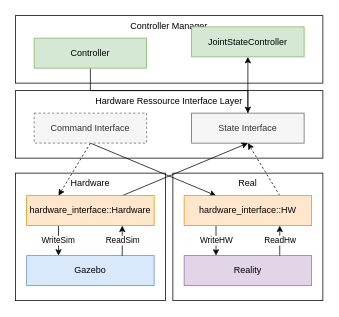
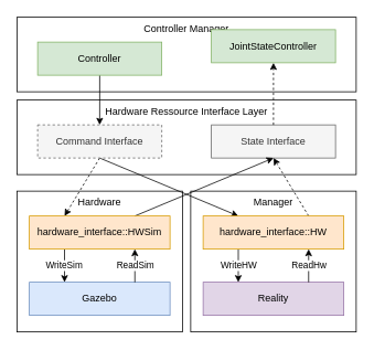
  <mxCell id="0" />
  <mxCell id="1" parent="0" />
  <mxCell id="2" value="Hardware" style="rounded=0;whiteSpace=wrap;html=1;verticalAlign=top;" vertex="1" parent="1"><mxGeometry x="20" y="230" width="200" height="170" as="geometry" /></mxCell>
- <mxCell id="3" value="Real" style="rounded=0;whiteSpace=wrap;html=1;verticalAlign=top;" vertex="1" parent="1"><mxGeometry x="230" y="230" width="200" height="170" as="geometry" /></mxCell>
+ <mxCell id="3" value="Manager" style="rounded=0;whiteSpace=wrap;html=1;verticalAlign=top;" vertex="1" parent="1"><mxGeometry x="230" y="230" width="200" height="170" as="geometry" /></mxCell>
  <mxCell id="4" value="Hardware Ressource Interface Layer" style="rounded=0;whiteSpace=wrap;html=1;verticalAlign=top;" vertex="1" parent="1"><mxGeometry x="20" y="120" width="410" height="90" as="geometry" /></mxCell>
  <mxCell id="5" value="Gazebo" style="rounded=0;whiteSpace=wrap;html=1;fillColor=#dae8fc;strokeColor=#6c8ebf;" vertex="1" parent="1"><mxGeometry x="35" y="340" width="170" height="40" as="geometry" /></mxCell>
  <mxCell id="6" value="Reality" style="rounded=0;whiteSpace=wrap;html=1;fillColor=#e1d5e7;strokeColor=#9673a6;" vertex="1" parent="1"><mxGeometry x="245" y="340" width="170" height="40" as="geometry" /></mxCell>
  <mxCell id="7" style="rounded=0;orthogonalLoop=1;jettySize=auto;html=1;exitX=0.5;exitY=1;exitDx=0;exitDy=0;entryX=0.25;entryY=0;entryDx=0;entryDy=0;elbow=vertical;dashed=1;" edge="1" parent="1" source="9" target="19"><mxGeometry relative="1" as="geometry" /></mxCell>
  <mxCell id="8" style="rounded=0;orthogonalLoop=1;jettySize=auto;html=1;exitX=0.5;exitY=1;exitDx=0;exitDy=0;entryX=0.25;entryY=0;entryDx=0;entryDy=0;elbow=vertical;" edge="1" parent="1" source="9" target="23"><mxGeometry relative="1" as="geometry" /></mxCell>
  <mxCell id="9" value="Command Interface" style="rounded=0;whiteSpace=wrap;html=1;fillColor=#f5f5f5;strokeColor=#666666;fontColor=#333333;dashed=1;" vertex="1" parent="1"><mxGeometry x="45" y="150" width="150" height="40" as="geometry" /></mxCell>
  <mxCell id="10" value="State Interface" style="rounded=0;whiteSpace=wrap;html=1;fillColor=#f5f5f5;strokeColor=#666666;fontColor=#333333;" vertex="1" parent="1"><mxGeometry x="255" y="150" width="150" height="40" as="geometry" /></mxCell>
  <mxCell id="11" value="Controller Manager" style="rounded=0;whiteSpace=wrap;html=1;verticalAlign=top;" vertex="1" parent="1"><mxGeometry x="20" y="20" width="410" height="90" as="geometry" /></mxCell>
- <mxCell id="12" style="edgeStyle=orthogonalEdgeStyle;rounded=0;orthogonalLoop=1;jettySize=auto;html=1;exitX=0.5;exitY=1;exitDx=0;exitDy=0;" edge="1" parent="1" source="13" target="10"><mxGeometry relative="1" as="geometry" /></mxCell>
+ <mxCell id="12" style="edgeStyle=orthogonalEdgeStyle;rounded=0;orthogonalLoop=1;jettySize=auto;html=1;exitX=0.5;exitY=1;exitDx=0;exitDy=0;" edge="1" parent="1" source="13" target="9"><mxGeometry relative="1" as="geometry" /></mxCell>
  <mxCell id="13" value="Controller" style="rounded=0;whiteSpace=wrap;html=1;fillColor=#d5e8d4;strokeColor=#82b366;" vertex="1" parent="1"><mxGeometry x="45" y="50" width="150" height="40" as="geometry" /></mxCell>
- <mxCell id="14" style="edgeStyle=orthogonalEdgeStyle;rounded=0;orthogonalLoop=1;jettySize=auto;html=1;exitX=0.5;exitY=0;exitDx=0;exitDy=0;entryX=0.5;entryY=1;entryDx=0;entryDy=0;" edge="1" parent="1" source="10" target="15"><mxGeometry relative="1" as="geometry" /></mxCell>
+ <mxCell id="14" style="edgeStyle=orthogonalEdgeStyle;rounded=0;orthogonalLoop=1;jettySize=auto;html=1;exitX=0.5;exitY=0;exitDx=0;exitDy=0;entryX=0.5;entryY=1;entryDx=0;entryDy=0;dashed=1;" edge="1" parent="1" source="10" target="15"><mxGeometry relative="1" as="geometry" /></mxCell>
  <mxCell id="15" value="JointStateController" style="rounded=0;whiteSpace=wrap;html=1;fillColor=#d5e8d4;strokeColor=#82b366;" vertex="1" parent="1"><mxGeometry x="255" y="35" width="150" height="40" as="geometry" /></mxCell>
  <mxCell id="16" style="rounded=0;orthogonalLoop=1;jettySize=auto;html=1;exitX=0.75;exitY=0;exitDx=0;exitDy=0;entryX=0.5;entryY=1;entryDx=0;entryDy=0;elbow=vertical;" edge="1" parent="1" source="19" target="10"><mxGeometry relative="1" as="geometry" /></mxCell>
  <mxCell id="17" value="WriteSim" style="edgeStyle=none;rounded=0;orthogonalLoop=1;jettySize=auto;html=1;exitX=0.25;exitY=1;exitDx=0;exitDy=0;entryX=0.25;entryY=0;entryDx=0;entryDy=0;" edge="1" parent="1" source="19" target="5"><mxGeometry relative="1" as="geometry" /></mxCell>
  <mxCell id="18" value="ReadSim" style="edgeStyle=none;rounded=0;orthogonalLoop=1;jettySize=auto;html=1;exitX=0.75;exitY=0;exitDx=0;exitDy=0;entryX=0.75;entryY=1;entryDx=0;entryDy=0;" edge="1" parent="1" source="5" target="19"><mxGeometry relative="1" as="geometry" /></mxCell>
- <mxCell id="19" value="hardware_interface::Hardware" style="rounded=0;whiteSpace=wrap;html=1;fillColor=#ffe6cc;strokeColor=#d79b00;" vertex="1" parent="1"><mxGeometry x="35" y="260" width="170" height="40" as="geometry" /></mxCell>
+ <mxCell id="19" value="hardware_interface::HWSim" style="rounded=0;whiteSpace=wrap;html=1;fillColor=#ffe6cc;strokeColor=#d79b00;" vertex="1" parent="1"><mxGeometry x="35" y="260" width="170" height="40" as="geometry" /></mxCell>
  <mxCell id="20" style="rounded=0;orthogonalLoop=1;jettySize=auto;html=1;exitX=0.75;exitY=0;exitDx=0;exitDy=0;entryX=0.5;entryY=1;entryDx=0;entryDy=0;elbow=vertical;dashed=1;" edge="1" parent="1" source="23" target="10"><mxGeometry relative="1" as="geometry" /></mxCell>
  <mxCell id="21" value="WriteHW" style="edgeStyle=none;rounded=0;orthogonalLoop=1;jettySize=auto;html=1;exitX=0.25;exitY=1;exitDx=0;exitDy=0;entryX=0.25;entryY=0;entryDx=0;entryDy=0;" edge="1" parent="1" source="23" target="6"><mxGeometry relative="1" as="geometry" /></mxCell>
  <mxCell id="22" value="ReadHw" style="edgeStyle=none;rounded=0;orthogonalLoop=1;jettySize=auto;html=1;exitX=0.75;exitY=0;exitDx=0;exitDy=0;entryX=0.75;entryY=1;entryDx=0;entryDy=0;" edge="1" parent="1" source="6" target="23"><mxGeometry relative="1" as="geometry" /></mxCell>
  <mxCell id="23" value="hardware_interface::HW" style="rounded=0;whiteSpace=wrap;html=1;fillColor=#ffe6cc;strokeColor=#d79b00;" vertex="1" parent="1"><mxGeometry x="245" y="260" width="170" height="40" as="geometry" /></mxCell>
